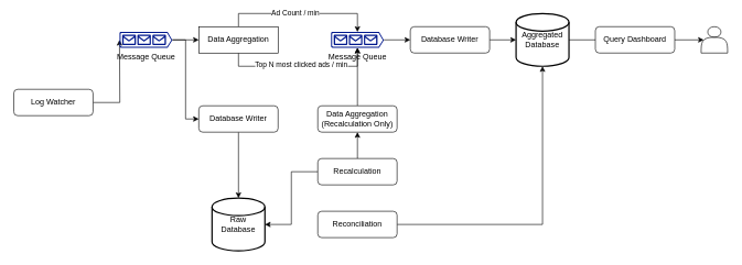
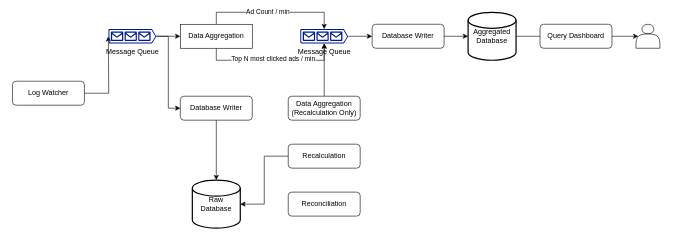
  <mxCell id="0" />
  <mxCell id="1" parent="0" />
  <mxCell id="2" style="edgeStyle=orthogonalEdgeStyle;rounded=0;orthogonalLoop=1;jettySize=auto;html=1;entryX=0;entryY=0.5;entryDx=0;entryDy=0;" parent="1" source="3" edge="1"><mxGeometry relative="1" as="geometry"><mxPoint x="180" y="60" as="targetPoint" /></mxGeometry></mxCell>
  <mxCell id="3" value="Log Watcher" style="rounded=1;whiteSpace=wrap;html=1;" parent="1" vertex="1"><mxGeometry x="20" y="135" width="120" height="40" as="geometry" /></mxCell>
  <mxCell id="4" style="edgeStyle=orthogonalEdgeStyle;rounded=0;orthogonalLoop=1;jettySize=auto;html=1;entryX=0;entryY=0.5;entryDx=0;entryDy=0;" parent="1" source="6" target="11" edge="1"><mxGeometry relative="1" as="geometry" /></mxCell>
  <mxCell id="5" style="edgeStyle=orthogonalEdgeStyle;rounded=0;orthogonalLoop=1;jettySize=auto;html=1;entryX=0;entryY=0.5;entryDx=0;entryDy=0;" edge="1" parent="1" source="6" target="19"><mxGeometry relative="1" as="geometry" /></mxCell>
  <mxCell id="6" value="Message Queue" style="sketch=0;aspect=fixed;pointerEvents=1;shadow=0;dashed=0;html=1;strokeColor=none;labelPosition=center;verticalLabelPosition=bottom;verticalAlign=top;align=center;fillColor=#00188D;shape=mxgraph.azure.queue_generic" parent="1" vertex="1"><mxGeometry x="180" y="48" width="80" height="24" as="geometry" /></mxCell>
  <mxCell id="7" style="edgeStyle=orthogonalEdgeStyle;rounded=0;orthogonalLoop=1;jettySize=auto;html=1;entryX=0.5;entryY=0;entryDx=0;entryDy=0;entryPerimeter=0;" edge="1" parent="1" source="11" target="17"><mxGeometry relative="1" as="geometry"><Array as="points"><mxPoint x="360" y="20" /><mxPoint x="540" y="20" /></Array></mxGeometry></mxCell>
  <mxCell id="8" value="Ad Count / min" style="edgeLabel;html=1;align=center;verticalAlign=middle;resizable=0;points=[];" vertex="1" connectable="0" parent="7"><mxGeometry x="-0.079" y="2" relative="1" as="geometry"><mxPoint y="1" as="offset" /></mxGeometry></mxCell>
  <mxCell id="9" style="edgeStyle=orthogonalEdgeStyle;rounded=0;orthogonalLoop=1;jettySize=auto;html=1;entryX=0.5;entryY=1;entryDx=0;entryDy=0;entryPerimeter=0;" edge="1" parent="1" source="11" target="17"><mxGeometry relative="1" as="geometry"><Array as="points"><mxPoint x="360" y="100" /><mxPoint x="540" y="100" /></Array></mxGeometry></mxCell>
  <mxCell id="10" value="Top N most clicked ads / min" style="edgeLabel;html=1;align=center;verticalAlign=middle;resizable=0;points=[];" vertex="1" connectable="0" parent="9"><mxGeometry y="5" relative="1" as="geometry"><mxPoint y="1" as="offset" /></mxGeometry></mxCell>
  <mxCell id="11" value="Data Aggregation" style="whiteSpace=wrap;html=1;rounded=0;" parent="1" vertex="1"><mxGeometry x="300" y="40" width="120" height="40" as="geometry" /></mxCell>
  <mxCell id="12" style="edgeStyle=orthogonalEdgeStyle;rounded=0;orthogonalLoop=1;jettySize=auto;html=1;entryX=0;entryY=0.5;entryDx=0;entryDy=0;entryPerimeter=0;" edge="1" parent="1" source="13" target="21"><mxGeometry relative="1" as="geometry" /></mxCell>
  <mxCell id="13" value="Database Writer" style="rounded=1;whiteSpace=wrap;html=1;" parent="1" vertex="1"><mxGeometry x="620" y="40" width="120" height="40" as="geometry" /></mxCell>
  <mxCell id="14" style="edgeStyle=orthogonalEdgeStyle;rounded=0;orthogonalLoop=1;jettySize=auto;html=1;entryX=0.5;entryY=1;entryDx=0;entryDy=0;entryPerimeter=0;" edge="1" parent="1" source="15" target="17"><mxGeometry relative="1" as="geometry" /></mxCell>
  <mxCell id="15" value="Data Aggregation&lt;br&gt;(Recalculation Only)" style="rounded=1;whiteSpace=wrap;html=1;" parent="1" vertex="1"><mxGeometry x="480" y="160" width="120" height="40" as="geometry" /></mxCell>
  <mxCell id="16" style="edgeStyle=orthogonalEdgeStyle;rounded=0;orthogonalLoop=1;jettySize=auto;html=1;entryX=0;entryY=0.5;entryDx=0;entryDy=0;" edge="1" parent="1" source="17" target="13"><mxGeometry relative="1" as="geometry" /></mxCell>
  <mxCell id="17" value="Message Queue" style="sketch=0;aspect=fixed;pointerEvents=1;shadow=0;dashed=0;html=1;strokeColor=none;labelPosition=center;verticalLabelPosition=bottom;verticalAlign=top;align=center;fillColor=#00188D;shape=mxgraph.azure.queue_generic" vertex="1" parent="1"><mxGeometry x="500" y="48" width="80" height="24" as="geometry" /></mxCell>
  <mxCell id="18" style="edgeStyle=orthogonalEdgeStyle;rounded=0;orthogonalLoop=1;jettySize=auto;html=1;entryX=0.5;entryY=0;entryDx=0;entryDy=0;entryPerimeter=0;" edge="1" parent="1" source="19" target="20"><mxGeometry relative="1" as="geometry" /></mxCell>
  <mxCell id="19" value="Database Writer" style="rounded=1;whiteSpace=wrap;html=1;" vertex="1" parent="1"><mxGeometry x="300" y="160" width="120" height="40" as="geometry" /></mxCell>
  <mxCell id="20" value="Raw Database" style="strokeWidth=2;html=1;shape=mxgraph.flowchart.database;whiteSpace=wrap;" vertex="1" parent="1"><mxGeometry x="320" y="300" width="80" height="80" as="geometry" /></mxCell>
  <mxCell id="21" value="Aggregated Database" style="strokeWidth=2;html=1;shape=mxgraph.flowchart.database;whiteSpace=wrap;" vertex="1" parent="1"><mxGeometry x="780" y="20" width="80" height="80" as="geometry" /></mxCell>
  <mxCell id="22" style="edgeStyle=orthogonalEdgeStyle;rounded=0;orthogonalLoop=1;jettySize=auto;html=1;entryX=0.1;entryY=0.5;entryDx=0;entryDy=0;entryPerimeter=0;" edge="1" parent="1" source="24" target="25"><mxGeometry relative="1" as="geometry" /></mxCell>
  <mxCell id="23" style="edgeStyle=orthogonalEdgeStyle;rounded=0;orthogonalLoop=1;jettySize=auto;html=1;entryX=1;entryY=0.5;entryDx=0;entryDy=0;entryPerimeter=0;endArrow=none;" edge="1" parent="1" source="24" target="21"><mxGeometry relative="1" as="geometry" /></mxCell>
  <mxCell id="24" value="Query Dashboard" style="rounded=1;whiteSpace=wrap;html=1;" vertex="1" parent="1"><mxGeometry x="900" y="40" width="120" height="40" as="geometry" /></mxCell>
  <mxCell id="25" value="" style="shape=actor;whiteSpace=wrap;html=1;" vertex="1" parent="1"><mxGeometry x="1060" y="40" width="40" height="40" as="geometry" /></mxCell>
  <mxCell id="26" style="edgeStyle=orthogonalEdgeStyle;rounded=0;orthogonalLoop=1;jettySize=auto;html=1;entryX=1;entryY=0.5;entryDx=0;entryDy=0;entryPerimeter=0;" edge="1" parent="1" source="28" target="20"><mxGeometry relative="1" as="geometry" /></mxCell>
- <mxCell id="27" style="edgeStyle=orthogonalEdgeStyle;rounded=0;orthogonalLoop=1;jettySize=auto;html=1;entryX=0.5;entryY=1;entryDx=0;entryDy=0;" edge="1" parent="1" source="28" target="15"><mxGeometry relative="1" as="geometry" /></mxCell>
  <mxCell id="28" value="Recalculation" style="rounded=1;whiteSpace=wrap;html=1;" vertex="1" parent="1"><mxGeometry x="480" y="240" width="120" height="40" as="geometry" /></mxCell>
- <mxCell id="29" style="edgeStyle=orthogonalEdgeStyle;rounded=0;orthogonalLoop=1;jettySize=auto;html=1;entryX=0.5;entryY=1;entryDx=0;entryDy=0;entryPerimeter=0;" edge="1" parent="1" source="30" target="21"><mxGeometry relative="1" as="geometry" /></mxCell>
  <mxCell id="30" value="Reconciliation" style="rounded=1;whiteSpace=wrap;html=1;" vertex="1" parent="1"><mxGeometry x="480" y="320" width="120" height="40" as="geometry" /></mxCell>
